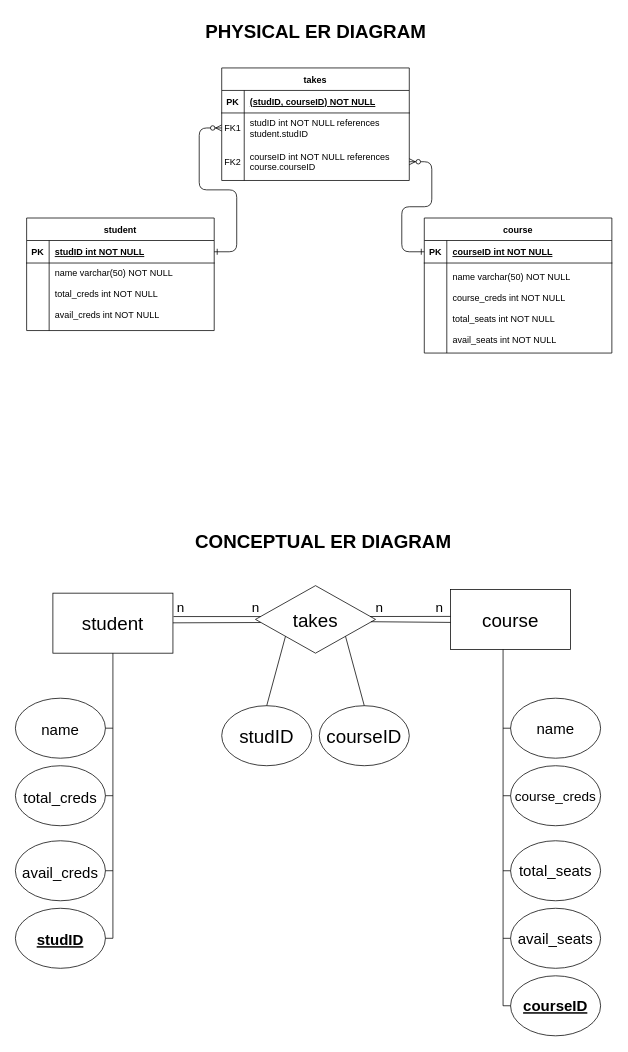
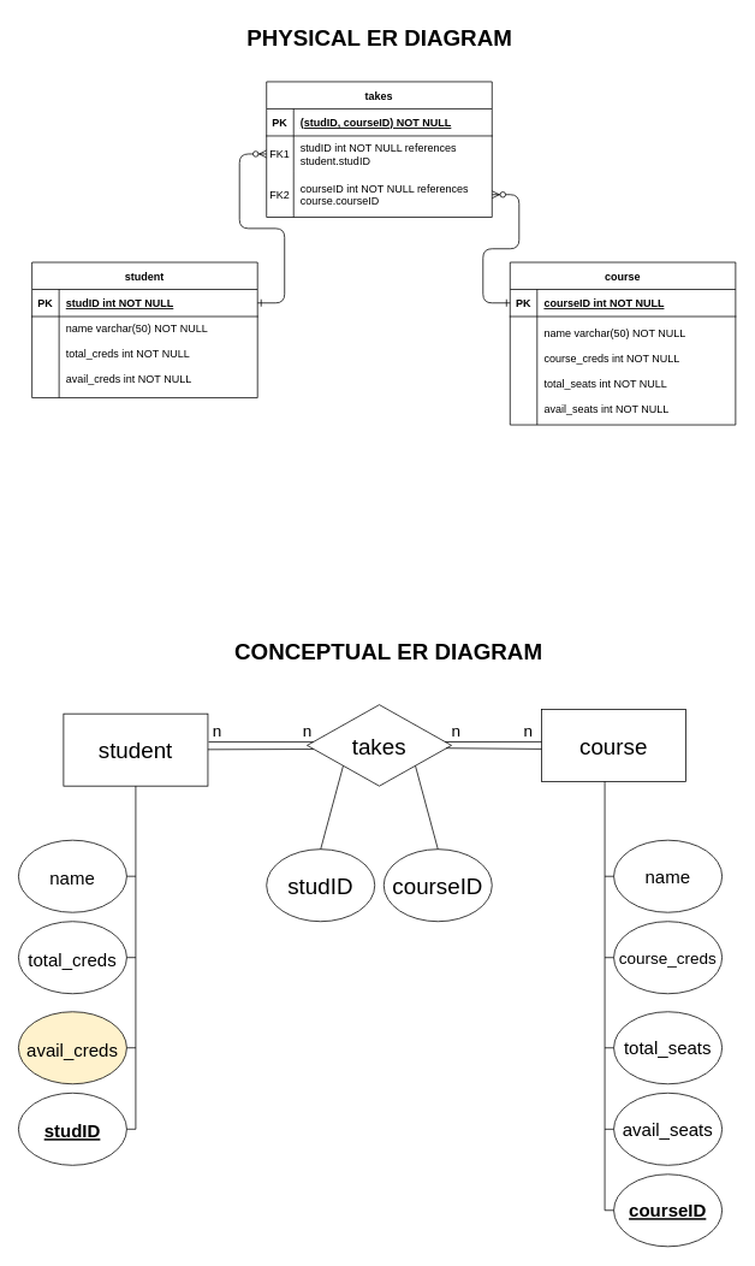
  <mxCell id="0" />
  <mxCell id="1" parent="0" />
  <mxCell id="2" value="" style="edgeStyle=entityRelationEdgeStyle;endArrow=ERzeroToMany;startArrow=ERone;endFill=1;startFill=0;" parent="1" source="22" target="8" edge="1"><mxGeometry width="100" height="100" relative="1" as="geometry"><mxPoint x="340" y="740" as="sourcePoint" /><mxPoint x="440" y="640" as="targetPoint" /></mxGeometry></mxCell>
  <mxCell id="3" value="" style="edgeStyle=entityRelationEdgeStyle;endArrow=ERzeroToMany;startArrow=ERone;endFill=1;startFill=0;exitX=0;exitY=0.5;exitDx=0;exitDy=0;entryX=1;entryY=0.5;entryDx=0;entryDy=0;" parent="1" source="15" target="11" edge="1"><mxGeometry width="100" height="100" relative="1" as="geometry"><mxPoint x="400" y="200" as="sourcePoint" /><mxPoint x="620" y="200" as="targetPoint" /></mxGeometry></mxCell>
  <mxCell id="4" value="takes" style="shape=table;startSize=30;container=1;collapsible=1;childLayout=tableLayout;fixedRows=1;rowLines=0;fontStyle=1;align=center;resizeLast=1;" parent="1" vertex="1"><mxGeometry x="295" y="90" width="250" height="150" as="geometry" /></mxCell>
  <mxCell id="5" value="" style="shape=partialRectangle;collapsible=0;dropTarget=0;pointerEvents=0;fillColor=none;points=[[0,0.5],[1,0.5]];portConstraint=eastwest;top=0;left=0;right=0;bottom=1;" parent="4" vertex="1"><mxGeometry y="30" width="250" height="30" as="geometry" /></mxCell>
  <mxCell id="6" value="PK" style="shape=partialRectangle;overflow=hidden;connectable=0;fillColor=none;top=0;left=0;bottom=0;right=0;fontStyle=1;" parent="5" vertex="1"><mxGeometry width="30" height="30" as="geometry"><mxRectangle width="30" height="30" as="alternateBounds" /></mxGeometry></mxCell>
  <mxCell id="7" value="(studID, courseID) NOT NULL " style="shape=partialRectangle;overflow=hidden;connectable=0;fillColor=none;top=0;left=0;bottom=0;right=0;align=left;spacingLeft=6;fontStyle=5;" parent="5" vertex="1"><mxGeometry x="30" width="220" height="30" as="geometry"><mxRectangle width="220" height="30" as="alternateBounds" /></mxGeometry></mxCell>
  <mxCell id="8" value="" style="shape=partialRectangle;collapsible=0;dropTarget=0;pointerEvents=0;fillColor=none;points=[[0,0.5],[1,0.5]];portConstraint=eastwest;top=0;left=0;right=0;bottom=0;" parent="4" vertex="1"><mxGeometry y="60" width="250" height="40" as="geometry" /></mxCell>
  <mxCell id="9" value="FK1" style="shape=partialRectangle;overflow=hidden;connectable=0;fillColor=none;top=0;left=0;bottom=0;right=0;" parent="8" vertex="1"><mxGeometry width="30" height="40" as="geometry"><mxRectangle width="30" height="40" as="alternateBounds" /></mxGeometry></mxCell>
  <mxCell id="10" value="studID int NOT NULL references &#10;student.studID" style="shape=partialRectangle;overflow=hidden;connectable=0;fillColor=none;top=0;left=0;bottom=0;right=0;align=left;spacingLeft=6;" parent="8" vertex="1"><mxGeometry x="30" width="220" height="40" as="geometry"><mxRectangle width="220" height="40" as="alternateBounds" /></mxGeometry></mxCell>
  <mxCell id="11" value="" style="shape=partialRectangle;collapsible=0;dropTarget=0;pointerEvents=0;fillColor=none;points=[[0,0.5],[1,0.5]];portConstraint=eastwest;top=0;left=0;right=0;bottom=0;" parent="4" vertex="1"><mxGeometry y="100" width="250" height="50" as="geometry" /></mxCell>
  <mxCell id="12" value="FK2" style="shape=partialRectangle;overflow=hidden;connectable=0;fillColor=none;top=0;left=0;bottom=0;right=0;" parent="11" vertex="1"><mxGeometry width="30" height="50" as="geometry"><mxRectangle width="30" height="50" as="alternateBounds" /></mxGeometry></mxCell>
  <mxCell id="13" value="courseID int NOT NULL references&#10;course.courseID" style="shape=partialRectangle;overflow=hidden;connectable=0;fillColor=none;top=0;left=0;bottom=0;right=0;align=left;spacingLeft=6;" parent="11" vertex="1"><mxGeometry x="30" width="220" height="50" as="geometry"><mxRectangle width="220" height="50" as="alternateBounds" /></mxGeometry></mxCell>
  <mxCell id="14" value="course" style="shape=table;startSize=30;container=1;collapsible=1;childLayout=tableLayout;fixedRows=1;rowLines=0;fontStyle=1;align=center;resizeLast=1;" parent="1" vertex="1"><mxGeometry x="565" y="290" width="250" height="180" as="geometry" /></mxCell>
  <mxCell id="15" value="" style="shape=partialRectangle;collapsible=0;dropTarget=0;pointerEvents=0;fillColor=none;points=[[0,0.5],[1,0.5]];portConstraint=eastwest;top=0;left=0;right=0;bottom=1;" parent="14" vertex="1"><mxGeometry y="30" width="250" height="30" as="geometry" /></mxCell>
  <mxCell id="16" value="PK" style="shape=partialRectangle;overflow=hidden;connectable=0;fillColor=none;top=0;left=0;bottom=0;right=0;fontStyle=1;" parent="15" vertex="1"><mxGeometry width="30" height="30" as="geometry"><mxRectangle width="30" height="30" as="alternateBounds" /></mxGeometry></mxCell>
  <mxCell id="17" value="courseID int NOT NULL " style="shape=partialRectangle;overflow=hidden;connectable=0;fillColor=none;top=0;left=0;bottom=0;right=0;align=left;spacingLeft=6;fontStyle=5;" parent="15" vertex="1"><mxGeometry x="30" width="220" height="30" as="geometry"><mxRectangle width="220" height="30" as="alternateBounds" /></mxGeometry></mxCell>
  <mxCell id="18" value="" style="shape=partialRectangle;collapsible=0;dropTarget=0;pointerEvents=0;fillColor=none;points=[[0,0.5],[1,0.5]];portConstraint=eastwest;top=0;left=0;right=0;bottom=0;verticalAlign=top;" parent="14" vertex="1"><mxGeometry y="60" width="250" height="120" as="geometry" /></mxCell>
  <mxCell id="19" value="" style="shape=partialRectangle;overflow=hidden;connectable=0;fillColor=none;top=0;left=0;bottom=0;right=0;" parent="18" vertex="1"><mxGeometry width="30" height="120" as="geometry"><mxRectangle width="30" height="120" as="alternateBounds" /></mxGeometry></mxCell>
  <mxCell id="20" value="name varchar(50) NOT NULL&#10;&#10;course_creds int NOT NULL&#10;&#10;total_seats int NOT NULL&#10;&#10;avail_seats int NOT NULL" style="shape=partialRectangle;overflow=hidden;connectable=0;fillColor=none;top=0;left=0;bottom=0;right=0;align=left;spacingLeft=6;" parent="18" vertex="1"><mxGeometry x="30" width="220" height="120" as="geometry"><mxRectangle width="220" height="120" as="alternateBounds" /></mxGeometry></mxCell>
  <mxCell id="21" value="student" style="shape=table;startSize=30;container=1;collapsible=1;childLayout=tableLayout;fixedRows=1;rowLines=0;fontStyle=1;align=center;resizeLast=1;" parent="1" vertex="1"><mxGeometry x="35" y="290" width="250" height="150" as="geometry" /></mxCell>
  <mxCell id="22" value="" style="shape=partialRectangle;collapsible=0;dropTarget=0;pointerEvents=0;fillColor=none;points=[[0,0.5],[1,0.5]];portConstraint=eastwest;top=0;left=0;right=0;bottom=1;" parent="21" vertex="1"><mxGeometry y="30" width="250" height="30" as="geometry" /></mxCell>
  <mxCell id="23" value="PK" style="shape=partialRectangle;overflow=hidden;connectable=0;fillColor=none;top=0;left=0;bottom=0;right=0;fontStyle=1;" parent="22" vertex="1"><mxGeometry width="30" height="30" as="geometry"><mxRectangle width="30" height="30" as="alternateBounds" /></mxGeometry></mxCell>
  <mxCell id="24" value="studID int NOT NULL" style="shape=partialRectangle;overflow=hidden;connectable=0;fillColor=none;top=0;left=0;bottom=0;right=0;align=left;spacingLeft=6;fontStyle=5;" parent="22" vertex="1"><mxGeometry x="30" width="220" height="30" as="geometry"><mxRectangle width="220" height="30" as="alternateBounds" /></mxGeometry></mxCell>
  <mxCell id="25" value="" style="shape=partialRectangle;collapsible=0;dropTarget=0;pointerEvents=0;fillColor=none;points=[[0,0.5],[1,0.5]];portConstraint=eastwest;top=0;left=0;right=0;bottom=0;" parent="21" vertex="1"><mxGeometry y="60" width="250" height="90" as="geometry" /></mxCell>
  <mxCell id="26" value="" style="shape=partialRectangle;overflow=hidden;connectable=0;fillColor=none;top=0;left=0;bottom=0;right=0;" parent="25" vertex="1"><mxGeometry width="30" height="90" as="geometry"><mxRectangle width="30" height="90" as="alternateBounds" /></mxGeometry></mxCell>
  <mxCell id="27" value="name varchar(50) NOT NULL&#10;&#10;total_creds int NOT NULL&#10;&#10;avail_creds int NOT NULL" style="shape=partialRectangle;overflow=hidden;connectable=0;fillColor=none;top=0;left=0;bottom=0;right=0;align=left;spacingLeft=6;verticalAlign=top;" parent="25" vertex="1"><mxGeometry x="30" width="220" height="90" as="geometry"><mxRectangle width="220" height="90" as="alternateBounds" /></mxGeometry></mxCell>
  <mxCell id="28" value="PHYSICAL ER DIAGRAM" style="text;html=1;align=center;verticalAlign=middle;resizable=0;points=[];autosize=1;strokeColor=none;fillColor=none;fontStyle=1;fontSize=25;" vertex="1" parent="1"><mxGeometry x="265" width="310" height="40" as="geometry" y="20" /></mxCell>
  <mxCell id="29" value="CONCEPTUAL ER DIAGRAM" style="text;html=1;align=center;verticalAlign=middle;resizable=0;points=[];autosize=1;strokeColor=none;fillColor=none;fontStyle=1;fontSize=25;" vertex="1" parent="1"><mxGeometry x="250" y="700" width="360" height="40" as="geometry" /></mxCell>
  <mxCell id="30" value="student" style="rounded=0;whiteSpace=wrap;html=1;fontSize=25;" vertex="1" parent="1"><mxGeometry x="70" y="790" width="160" height="80" as="geometry" /></mxCell>
  <mxCell id="31" value="course" style="rounded=0;whiteSpace=wrap;html=1;fontSize=25;" vertex="1" parent="1"><mxGeometry x="600" y="785" width="160" height="80" as="geometry" /></mxCell>
  <mxCell id="32" value="takes" style="rhombus;whiteSpace=wrap;html=1;fontSize=25;" vertex="1" parent="1"><mxGeometry x="340" y="780" width="160" height="90" as="geometry" /></mxCell>
  <mxCell id="33" value="&lt;font style=&quot;font-size: 20px&quot;&gt;name&lt;/font&gt;" style="ellipse;whiteSpace=wrap;html=1;fontSize=25;" vertex="1" parent="1"><mxGeometry x="20" y="930" width="120" height="80" as="geometry" /></mxCell>
  <mxCell id="34" value="&lt;font style=&quot;font-size: 20px&quot;&gt;total_creds&lt;/font&gt;" style="ellipse;whiteSpace=wrap;html=1;fontSize=25;" vertex="1" parent="1"><mxGeometry x="20" y="1020" width="120" height="80" as="geometry" /></mxCell>
- <mxCell id="35" value="&lt;font style=&quot;font-size: 20px&quot;&gt;avail_creds&lt;/font&gt;" style="ellipse;whiteSpace=wrap;html=1;fontSize=25;" vertex="1" parent="1"><mxGeometry x="20" y="1120" width="120" height="80" as="geometry" /></mxCell>
+ <mxCell id="35" value="&lt;font style=&quot;font-size: 20px&quot;&gt;avail_creds&lt;/font&gt;" style="ellipse;whiteSpace=wrap;html=1;fontSize=25;fillColor=#fff2cc;" vertex="1" parent="1"><mxGeometry x="20" y="1120" width="120" height="80" as="geometry" /></mxCell>
  <mxCell id="36" value="&lt;font style=&quot;font-size: 20px&quot;&gt;&lt;b&gt;&lt;u&gt;studID&lt;/u&gt;&lt;/b&gt;&lt;/font&gt;" style="ellipse;whiteSpace=wrap;html=1;fontSize=25;" vertex="1" parent="1"><mxGeometry x="20" y="1210" width="120" height="80" as="geometry" /></mxCell>
  <mxCell id="37" value="studID" style="ellipse;whiteSpace=wrap;html=1;fontSize=25;" vertex="1" parent="1"><mxGeometry x="295" y="940" width="120" height="80" as="geometry" /></mxCell>
  <mxCell id="38" value="courseID" style="ellipse;whiteSpace=wrap;html=1;fontSize=25;" vertex="1" parent="1"><mxGeometry x="425" y="940" width="120" height="80" as="geometry" /></mxCell>
  <mxCell id="39" value="name" style="ellipse;whiteSpace=wrap;html=1;fontSize=20;" vertex="1" parent="1"><mxGeometry x="680" y="930" width="120" height="80" as="geometry" /></mxCell>
  <mxCell id="40" value="&lt;font style=&quot;font-size: 18px&quot;&gt;course_creds&lt;/font&gt;" style="ellipse;whiteSpace=wrap;html=1;fontSize=20;" vertex="1" parent="1"><mxGeometry x="680" y="1020" width="120" height="80" as="geometry" /></mxCell>
  <mxCell id="41" value="total_seats" style="ellipse;whiteSpace=wrap;html=1;fontSize=20;" vertex="1" parent="1"><mxGeometry x="680" y="1120" width="120" height="80" as="geometry" /></mxCell>
  <mxCell id="42" value="avail_seats" style="ellipse;whiteSpace=wrap;html=1;fontSize=20;" vertex="1" parent="1"><mxGeometry x="680" y="1210" width="120" height="80" as="geometry" /></mxCell>
  <mxCell id="43" value="&lt;b&gt;&lt;u&gt;courseID&lt;/u&gt;&lt;/b&gt;" style="ellipse;whiteSpace=wrap;html=1;fontSize=20;" vertex="1" parent="1"><mxGeometry x="680" y="1300" width="120" height="80" as="geometry" /></mxCell>
  <mxCell id="44" value="" style="endArrow=none;html=1;rounded=0;fontSize=18;entryX=0.5;entryY=0;entryDx=0;entryDy=0;exitX=0;exitY=1;exitDx=0;exitDy=0;" edge="1" parent="1" source="32" target="37"><mxGeometry width="50" height="50" relative="1" as="geometry"><mxPoint x="460" y="1070" as="sourcePoint" /><mxPoint x="510" y="1020" as="targetPoint" /></mxGeometry></mxCell>
  <mxCell id="45" value="" style="endArrow=none;html=1;rounded=0;fontSize=18;entryX=0.5;entryY=0;entryDx=0;entryDy=0;exitX=1;exitY=1;exitDx=0;exitDy=0;" edge="1" parent="1" source="32" target="38"><mxGeometry width="50" height="50" relative="1" as="geometry"><mxPoint x="390" y="857.5" as="sourcePoint" /><mxPoint x="365" y="950" as="targetPoint" /></mxGeometry></mxCell>
  <mxCell id="46" value="" style="endArrow=none;html=1;rounded=0;fontSize=18;entryX=0.5;entryY=1;entryDx=0;entryDy=0;" edge="1" parent="1" target="30"><mxGeometry width="50" height="50" relative="1" as="geometry"><mxPoint x="150" y="1250" as="sourcePoint" /><mxPoint x="510" y="1020" as="targetPoint" /></mxGeometry></mxCell>
  <mxCell id="47" value="" style="endArrow=none;html=1;rounded=0;fontSize=18;exitX=1;exitY=0.5;exitDx=0;exitDy=0;" edge="1" parent="1" source="36"><mxGeometry width="50" height="50" relative="1" as="geometry"><mxPoint x="460" y="1070" as="sourcePoint" /><mxPoint x="150" y="1250" as="targetPoint" /></mxGeometry></mxCell>
  <mxCell id="48" value="" style="endArrow=none;html=1;rounded=0;fontSize=18;exitX=1;exitY=0.5;exitDx=0;exitDy=0;" edge="1" parent="1"><mxGeometry width="50" height="50" relative="1" as="geometry"><mxPoint x="140" y="1159.96" as="sourcePoint" /><mxPoint x="150" y="1159.96" as="targetPoint" /></mxGeometry></mxCell>
  <mxCell id="49" value="" style="endArrow=none;html=1;rounded=0;fontSize=18;exitX=1;exitY=0.5;exitDx=0;exitDy=0;" edge="1" parent="1"><mxGeometry width="50" height="50" relative="1" as="geometry"><mxPoint x="140" y="1059.96" as="sourcePoint" /><mxPoint x="150" y="1059.96" as="targetPoint" /></mxGeometry></mxCell>
  <mxCell id="50" value="" style="endArrow=none;html=1;rounded=0;fontSize=18;exitX=1;exitY=0.5;exitDx=0;exitDy=0;" edge="1" parent="1"><mxGeometry width="50" height="50" relative="1" as="geometry"><mxPoint x="140" y="969.96" as="sourcePoint" /><mxPoint x="150" y="969.96" as="targetPoint" /></mxGeometry></mxCell>
  <mxCell id="51" value="" style="endArrow=none;html=1;rounded=0;fontSize=18;exitX=1;exitY=0.5;exitDx=0;exitDy=0;" edge="1" parent="1"><mxGeometry width="50" height="50" relative="1" as="geometry"><mxPoint x="670" y="1250.04" as="sourcePoint" /><mxPoint x="680" y="1250.04" as="targetPoint" /></mxGeometry></mxCell>
  <mxCell id="52" value="" style="endArrow=none;html=1;rounded=0;fontSize=18;exitX=1;exitY=0.5;exitDx=0;exitDy=0;" edge="1" parent="1"><mxGeometry width="50" height="50" relative="1" as="geometry"><mxPoint x="670" y="1160" as="sourcePoint" /><mxPoint x="680" y="1160" as="targetPoint" /></mxGeometry></mxCell>
  <mxCell id="53" value="" style="endArrow=none;html=1;rounded=0;fontSize=18;exitX=1;exitY=0.5;exitDx=0;exitDy=0;" edge="1" parent="1"><mxGeometry width="50" height="50" relative="1" as="geometry"><mxPoint x="670" y="1060" as="sourcePoint" /><mxPoint x="680" y="1060" as="targetPoint" /></mxGeometry></mxCell>
  <mxCell id="54" value="" style="endArrow=none;html=1;rounded=0;fontSize=18;exitX=1;exitY=0.5;exitDx=0;exitDy=0;" edge="1" parent="1"><mxGeometry width="50" height="50" relative="1" as="geometry"><mxPoint x="670" y="970" as="sourcePoint" /><mxPoint x="680" y="970" as="targetPoint" /></mxGeometry></mxCell>
  <mxCell id="55" value="" style="endArrow=none;html=1;rounded=0;fontSize=18;entryX=0.5;entryY=1;entryDx=0;entryDy=0;" edge="1" parent="1"><mxGeometry width="50" height="50" relative="1" as="geometry"><mxPoint x="670" y="1340" as="sourcePoint" /><mxPoint x="670" y="865" as="targetPoint" /></mxGeometry></mxCell>
  <mxCell id="56" value="" style="endArrow=none;html=1;rounded=0;fontSize=18;exitX=1;exitY=0.5;exitDx=0;exitDy=0;" edge="1" parent="1"><mxGeometry width="50" height="50" relative="1" as="geometry"><mxPoint x="670" y="1339.92" as="sourcePoint" /><mxPoint x="680" y="1339.92" as="targetPoint" /></mxGeometry></mxCell>
  <mxCell id="57" value="" style="endArrow=none;html=1;rounded=0;fontSize=18;exitX=1.005;exitY=0.39;exitDx=0;exitDy=0;entryX=0.043;entryY=0.458;entryDx=0;entryDy=0;entryPerimeter=0;exitPerimeter=0;" edge="1" parent="1" source="30" target="32"><mxGeometry width="50" height="50" relative="1" as="geometry"><mxPoint x="320" y="860" as="sourcePoint" /><mxPoint x="370" y="810" as="targetPoint" /></mxGeometry></mxCell>
  <mxCell id="58" value="" style="endArrow=none;html=1;rounded=0;fontSize=18;exitX=1.005;exitY=0.39;exitDx=0;exitDy=0;entryX=0.044;entryY=0.546;entryDx=0;entryDy=0;entryPerimeter=0;exitPerimeter=0;" edge="1" parent="1" target="32"><mxGeometry width="50" height="50" relative="1" as="geometry"><mxPoint x="230" y="829.57" as="sourcePoint" /><mxPoint x="346.08" y="829.59" as="targetPoint" /></mxGeometry></mxCell>
  <mxCell id="59" value="" style="endArrow=none;html=1;rounded=0;fontSize=18;exitX=0.955;exitY=0.457;exitDx=0;exitDy=0;exitPerimeter=0;" edge="1" parent="1" source="32"><mxGeometry width="50" height="50" relative="1" as="geometry"><mxPoint x="490" y="821" as="sourcePoint" /><mxPoint x="600" y="821" as="targetPoint" /></mxGeometry></mxCell>
  <mxCell id="60" value="" style="endArrow=none;html=1;rounded=0;fontSize=18;exitX=0.962;exitY=0.534;exitDx=0;exitDy=0;exitPerimeter=0;" edge="1" parent="1" source="32"><mxGeometry width="50" height="50" relative="1" as="geometry"><mxPoint x="490" y="830" as="sourcePoint" /><mxPoint x="600" y="829" as="targetPoint" /></mxGeometry></mxCell>
  <mxCell id="61" value="n" style="text;html=1;align=center;verticalAlign=middle;resizable=0;points=[];autosize=1;strokeColor=none;fillColor=none;fontSize=18;" vertex="1" parent="1"><mxGeometry x="225" y="795" width="30" height="30" as="geometry" /></mxCell>
  <mxCell id="62" value="n" style="text;html=1;align=center;verticalAlign=middle;resizable=0;points=[];autosize=1;strokeColor=none;fillColor=none;fontSize=18;" vertex="1" parent="1"><mxGeometry x="325" y="795" width="30" height="30" as="geometry" /></mxCell>
  <mxCell id="63" value="n" style="text;html=1;align=center;verticalAlign=middle;resizable=0;points=[];autosize=1;strokeColor=none;fillColor=none;fontSize=18;" vertex="1" parent="1"><mxGeometry x="490" y="795" width="30" height="30" as="geometry" /></mxCell>
  <mxCell id="64" value="n" style="text;html=1;align=center;verticalAlign=middle;resizable=0;points=[];autosize=1;strokeColor=none;fillColor=none;fontSize=18;" vertex="1" parent="1"><mxGeometry x="570" y="795" width="30" height="30" as="geometry" /></mxCell>
